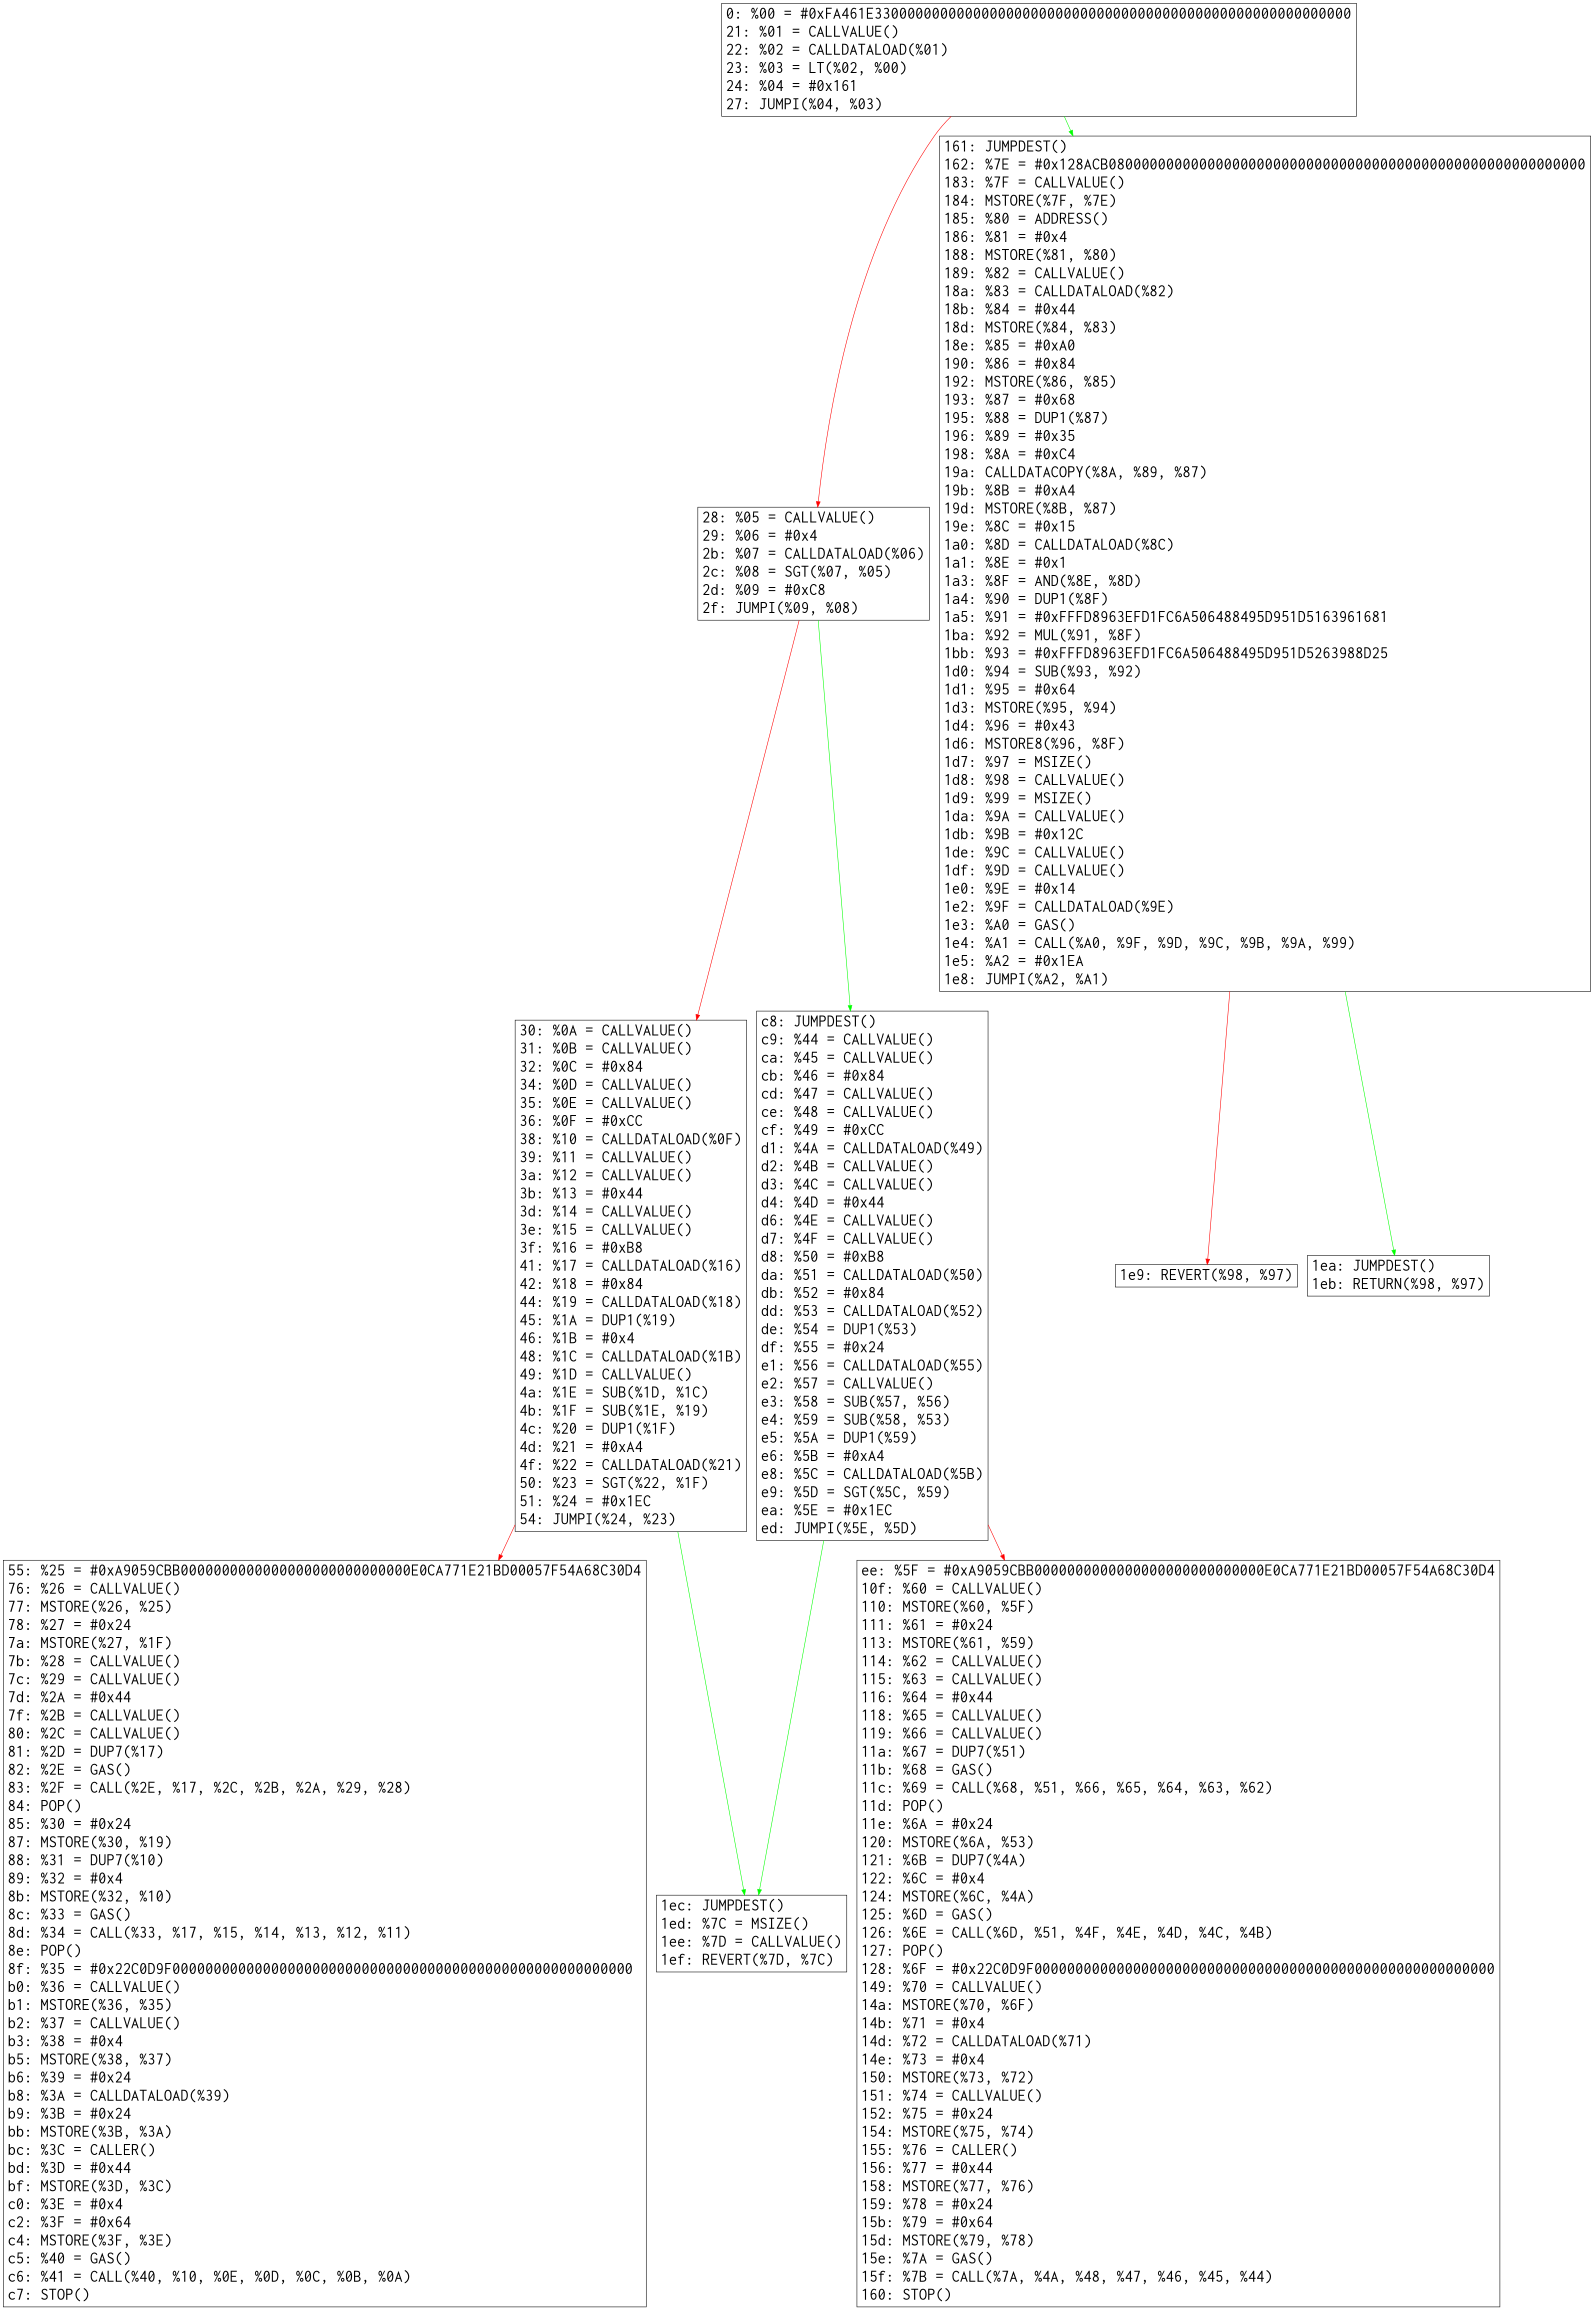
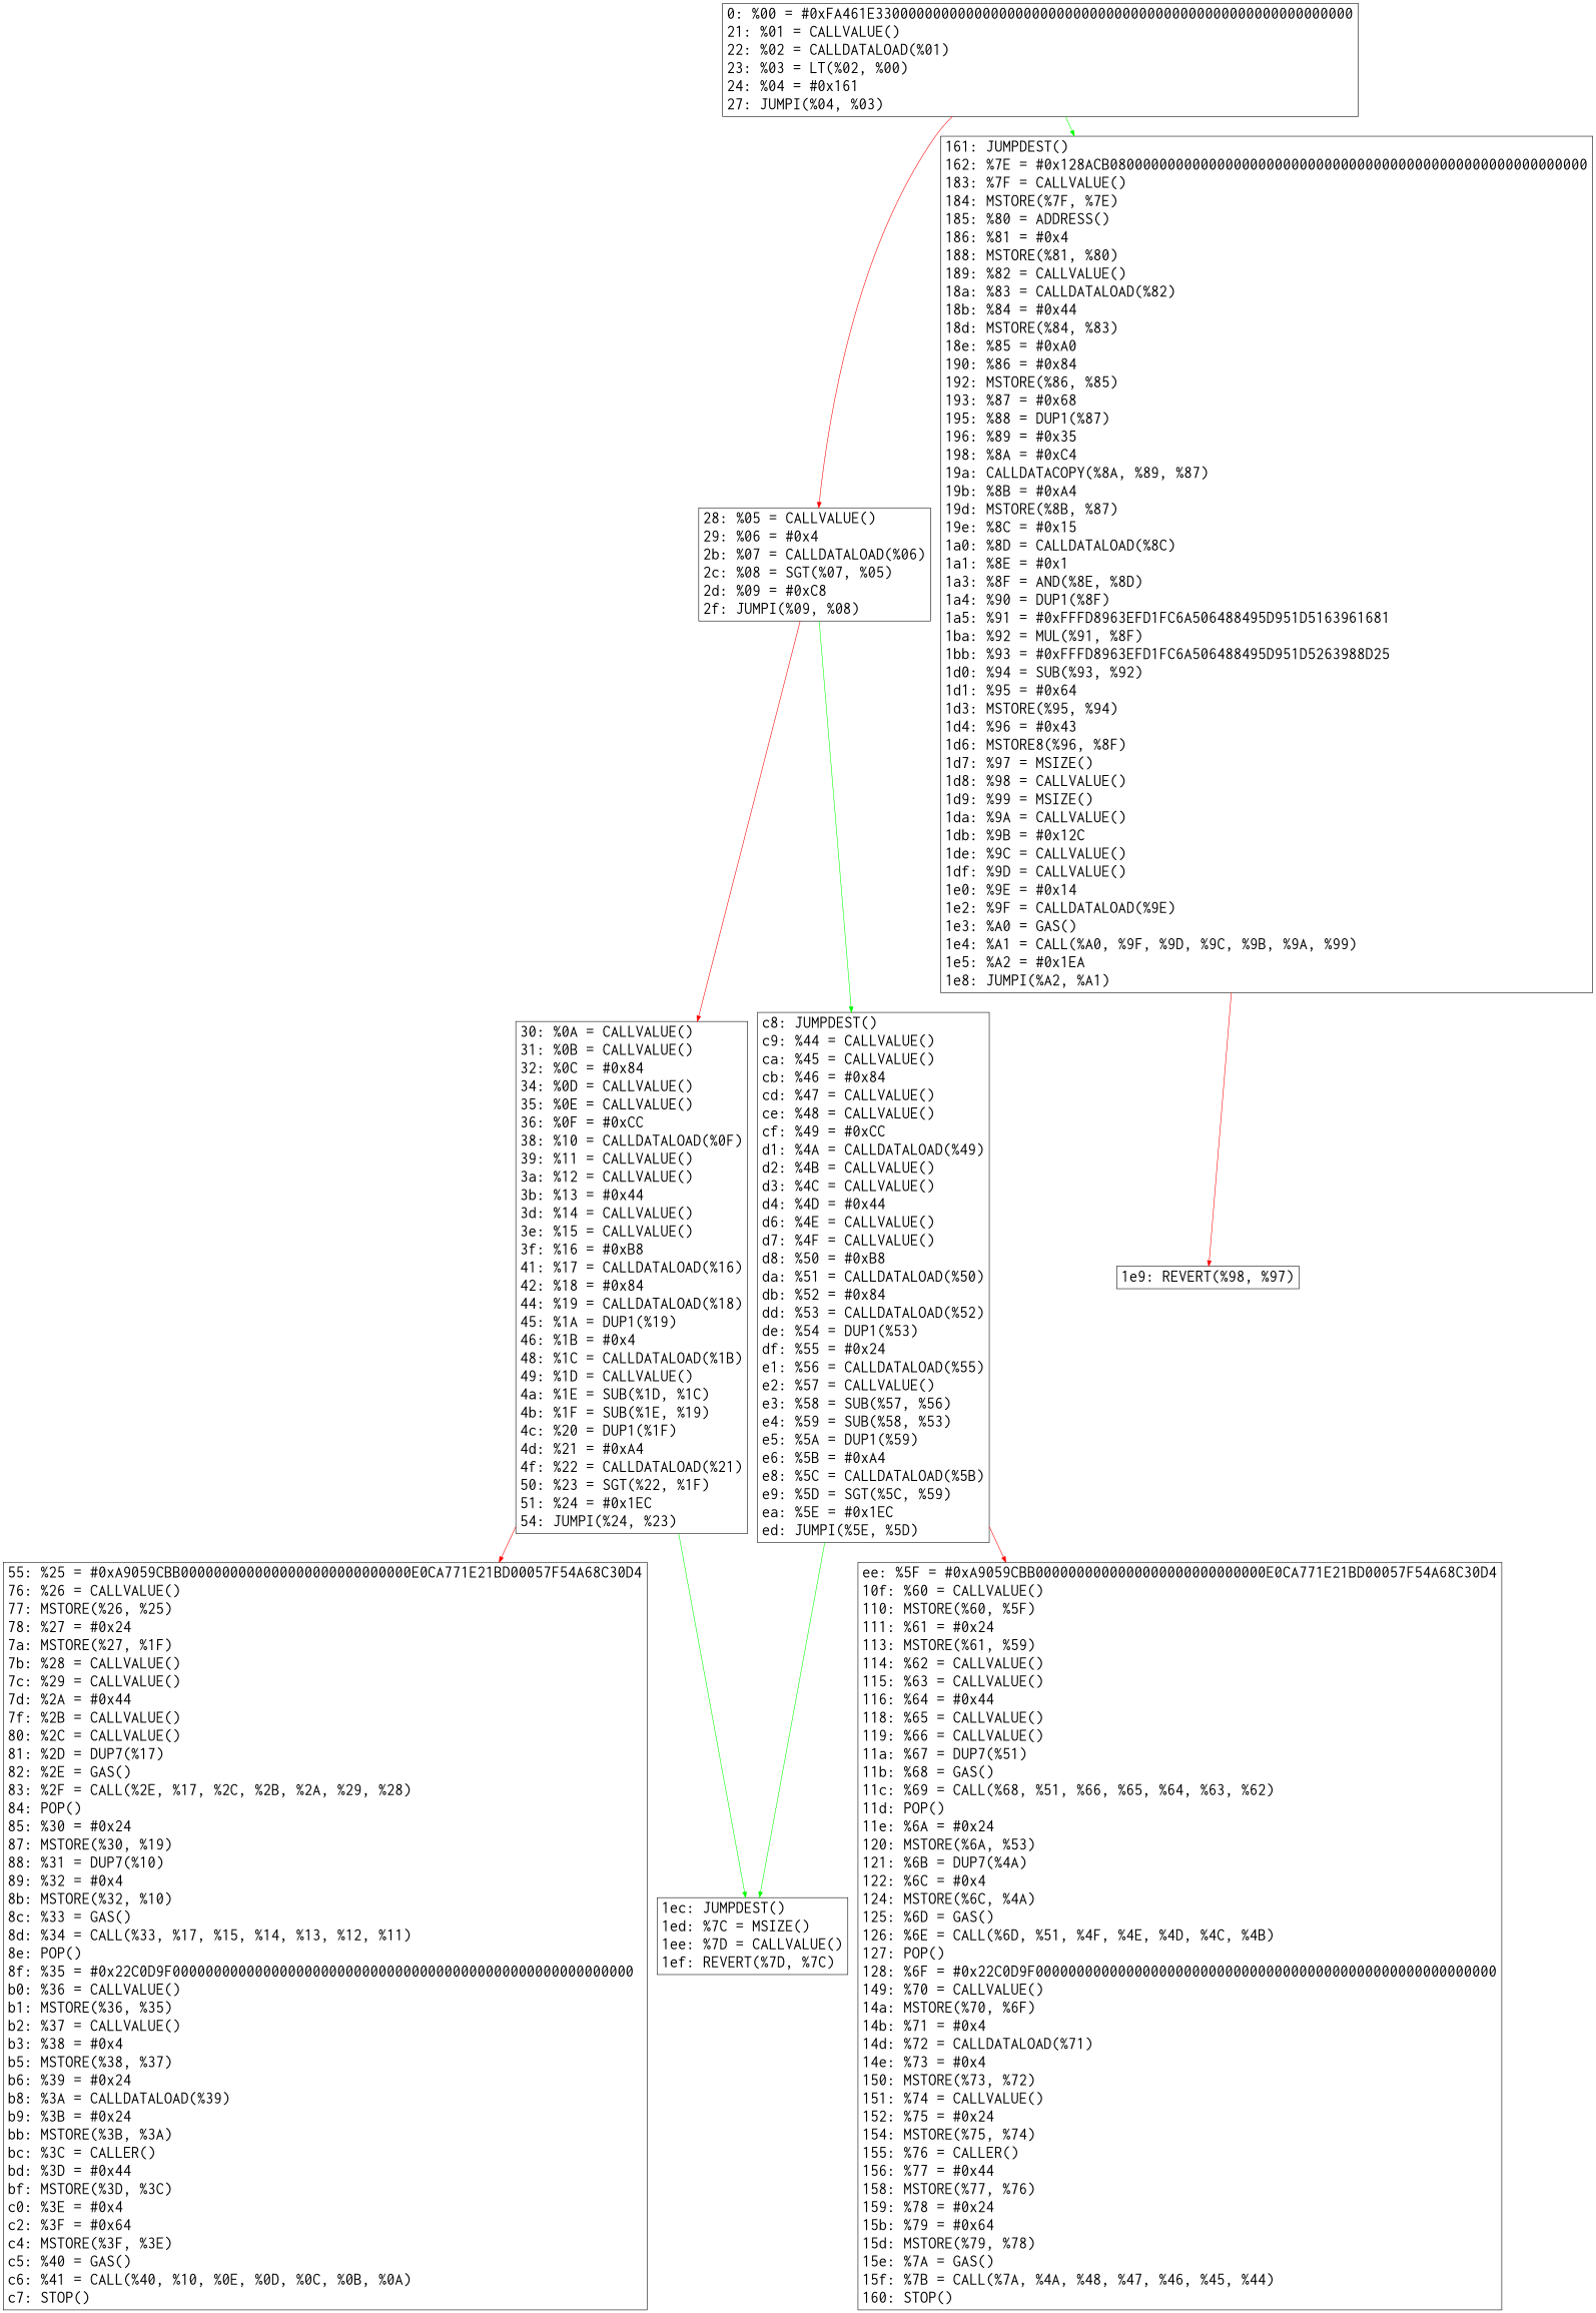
  digraph {
    node [fontname=Courier fontsize=30.0 rank=same shape=box]
    edge [color=red]
    n1 [label="0: %00 = #0xFA461E3300000000000000000000000000000000000000000000000000000000\l21: %01 = CALLVALUE()\l22: %02 = CALLDATALOAD(%01)\l23: %03 = LT(%02, %00)\l24: %04 = #0x161\l27: JUMPI(%04, %03)\l"]
    n2 [label="28: %05 = CALLVALUE()\l29: %06 = #0x4\l2b: %07 = CALLDATALOAD(%06)\l2c: %08 = SGT(%07, %05)\l2d: %09 = #0xC8\l2f: JUMPI(%09, %08)\l"]
    n3 [label="30: %0A = CALLVALUE()\l31: %0B = CALLVALUE()\l32: %0C = #0x84\l34: %0D = CALLVALUE()\l35: %0E = CALLVALUE()\l36: %0F = #0xCC\l38: %10 = CALLDATALOAD(%0F)\l39: %11 = CALLVALUE()\l3a: %12 = CALLVALUE()\l3b: %13 = #0x44\l3d: %14 = CALLVALUE()\l3e: %15 = CALLVALUE()\l3f: %16 = #0xB8\l41: %17 = CALLDATALOAD(%16)\l42: %18 = #0x84\l44: %19 = CALLDATALOAD(%18)\l45: %1A = DUP1(%19)\l46: %1B = #0x4\l48: %1C = CALLDATALOAD(%1B)\l49: %1D = CALLVALUE()\l4a: %1E = SUB(%1D, %1C)\l4b: %1F = SUB(%1E, %19)\l4c: %20 = DUP1(%1F)\l4d: %21 = #0xA4\l4f: %22 = CALLDATALOAD(%21)\l50: %23 = SGT(%22, %1F)\l51: %24 = #0x1EC\l54: JUMPI(%24, %23)\l"]
    n4 [label="55: %25 = #0xA9059CBB0000000000000000000000000000E0CA771E21BD00057F54A68C30D4\l76: %26 = CALLVALUE()\l77: MSTORE(%26, %25)\l78: %27 = #0x24\l7a: MSTORE(%27, %1F)\l7b: %28 = CALLVALUE()\l7c: %29 = CALLVALUE()\l7d: %2A = #0x44\l7f: %2B = CALLVALUE()\l80: %2C = CALLVALUE()\l81: %2D = DUP7(%17)\l82: %2E = GAS()\l83: %2F = CALL(%2E, %17, %2C, %2B, %2A, %29, %28)\l84: POP()\l85: %30 = #0x24\l87: MSTORE(%30, %19)\l88: %31 = DUP7(%10)\l89: %32 = #0x4\l8b: MSTORE(%32, %10)\l8c: %33 = GAS()\l8d: %34 = CALL(%33, %17, %15, %14, %13, %12, %11)\l8e: POP()\l8f: %35 = #0x22C0D9F00000000000000000000000000000000000000000000000000000000\lb0: %36 = CALLVALUE()\lb1: MSTORE(%36, %35)\lb2: %37 = CALLVALUE()\lb3: %38 = #0x4\lb5: MSTORE(%38, %37)\lb6: %39 = #0x24\lb8: %3A = CALLDATALOAD(%39)\lb9: %3B = #0x24\lbb: MSTORE(%3B, %3A)\lbc: %3C = CALLER()\lbd: %3D = #0x44\lbf: MSTORE(%3D, %3C)\lc0: %3E = #0x4\lc2: %3F = #0x64\lc4: MSTORE(%3F, %3E)\lc5: %40 = GAS()\lc6: %41 = CALL(%40, %10, %0E, %0D, %0C, %0B, %0A)\lc7: STOP()\l"]
    n5 [label="c8: JUMPDEST()\lc9: %44 = CALLVALUE()\lca: %45 = CALLVALUE()\lcb: %46 = #0x84\lcd: %47 = CALLVALUE()\lce: %48 = CALLVALUE()\lcf: %49 = #0xCC\ld1: %4A = CALLDATALOAD(%49)\ld2: %4B = CALLVALUE()\ld3: %4C = CALLVALUE()\ld4: %4D = #0x44\ld6: %4E = CALLVALUE()\ld7: %4F = CALLVALUE()\ld8: %50 = #0xB8\lda: %51 = CALLDATALOAD(%50)\ldb: %52 = #0x84\ldd: %53 = CALLDATALOAD(%52)\lde: %54 = DUP1(%53)\ldf: %55 = #0x24\le1: %56 = CALLDATALOAD(%55)\le2: %57 = CALLVALUE()\le3: %58 = SUB(%57, %56)\le4: %59 = SUB(%58, %53)\le5: %5A = DUP1(%59)\le6: %5B = #0xA4\le8: %5C = CALLDATALOAD(%5B)\le9: %5D = SGT(%5C, %59)\lea: %5E = #0x1EC\led: JUMPI(%5E, %5D)\l"]
    n6 [label="ee: %5F = #0xA9059CBB0000000000000000000000000000E0CA771E21BD00057F54A68C30D4\l10f: %60 = CALLVALUE()\l110: MSTORE(%60, %5F)\l111: %61 = #0x24\l113: MSTORE(%61, %59)\l114: %62 = CALLVALUE()\l115: %63 = CALLVALUE()\l116: %64 = #0x44\l118: %65 = CALLVALUE()\l119: %66 = CALLVALUE()\l11a: %67 = DUP7(%51)\l11b: %68 = GAS()\l11c: %69 = CALL(%68, %51, %66, %65, %64, %63, %62)\l11d: POP()\l11e: %6A = #0x24\l120: MSTORE(%6A, %53)\l121: %6B = DUP7(%4A)\l122: %6C = #0x4\l124: MSTORE(%6C, %4A)\l125: %6D = GAS()\l126: %6E = CALL(%6D, %51, %4F, %4E, %4D, %4C, %4B)\l127: POP()\l128: %6F = #0x22C0D9F00000000000000000000000000000000000000000000000000000000\l149: %70 = CALLVALUE()\l14a: MSTORE(%70, %6F)\l14b: %71 = #0x4\l14d: %72 = CALLDATALOAD(%71)\l14e: %73 = #0x4\l150: MSTORE(%73, %72)\l151: %74 = CALLVALUE()\l152: %75 = #0x24\l154: MSTORE(%75, %74)\l155: %76 = CALLER()\l156: %77 = #0x44\l158: MSTORE(%77, %76)\l159: %78 = #0x24\l15b: %79 = #0x64\l15d: MSTORE(%79, %78)\l15e: %7A = GAS()\l15f: %7B = CALL(%7A, %4A, %48, %47, %46, %45, %44)\l160: STOP()\l"]
    n7 [label="161: JUMPDEST()\l162: %7E = #0x128ACB0800000000000000000000000000000000000000000000000000000000\l183: %7F = CALLVALUE()\l184: MSTORE(%7F, %7E)\l185: %80 = ADDRESS()\l186: %81 = #0x4\l188: MSTORE(%81, %80)\l189: %82 = CALLVALUE()\l18a: %83 = CALLDATALOAD(%82)\l18b: %84 = #0x44\l18d: MSTORE(%84, %83)\l18e: %85 = #0xA0\l190: %86 = #0x84\l192: MSTORE(%86, %85)\l193: %87 = #0x68\l195: %88 = DUP1(%87)\l196: %89 = #0x35\l198: %8A = #0xC4\l19a: CALLDATACOPY(%8A, %89, %87)\l19b: %8B = #0xA4\l19d: MSTORE(%8B, %87)\l19e: %8C = #0x15\l1a0: %8D = CALLDATALOAD(%8C)\l1a1: %8E = #0x1\l1a3: %8F = AND(%8E, %8D)\l1a4: %90 = DUP1(%8F)\l1a5: %91 = #0xFFFD8963EFD1FC6A506488495D951D5163961681\l1ba: %92 = MUL(%91, %8F)\l1bb: %93 = #0xFFFD8963EFD1FC6A506488495D951D5263988D25\l1d0: %94 = SUB(%93, %92)\l1d1: %95 = #0x64\l1d3: MSTORE(%95, %94)\l1d4: %96 = #0x43\l1d6: MSTORE8(%96, %8F)\l1d7: %97 = MSIZE()\l1d8: %98 = CALLVALUE()\l1d9: %99 = MSIZE()\l1da: %9A = CALLVALUE()\l1db: %9B = #0x12C\l1de: %9C = CALLVALUE()\l1df: %9D = CALLVALUE()\l1e0: %9E = #0x14\l1e2: %9F = CALLDATALOAD(%9E)\l1e3: %A0 = GAS()\l1e4: %A1 = CALL(%A0, %9F, %9D, %9C, %9B, %9A, %99)\l1e5: %A2 = #0x1EA\l1e8: JUMPI(%A2, %A1)\l"]
    n8 [label="1e9: REVERT(%98, %97)\l"]
-   n9 [label="1ea: JUMPDEST()\l1eb: RETURN(%98, %97)\l"]
    n10 [label="1ec: JUMPDEST()\l1ed: %7C = MSIZE()\l1ee: %7D = CALLVALUE()\l1ef: REVERT(%7D, %7C)\l"]
    subgraph sub_1 {
      n1
      n2
      n3
      n4
      n5
      n6
      n7
      n8
-     n9
      n10
    }
    n1 -> n2
    n1 -> n7 [color=green]
    n2 -> n3
    n2 -> n5 [color=green]
    n3 -> n4
    n3 -> n10 [color=green]
    n5 -> n6
    n5 -> n10 [color=green]
    n7 -> n8
-   n7 -> n9 [color=green]
  }
